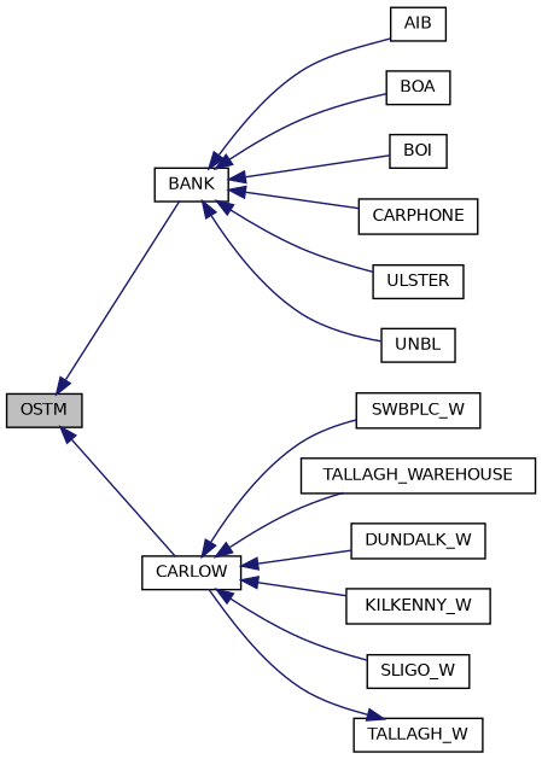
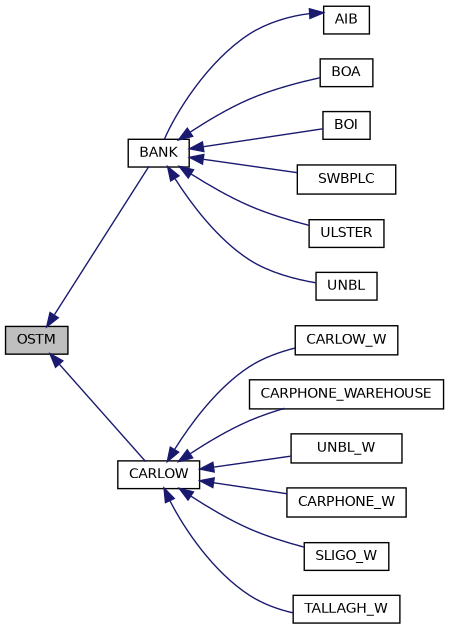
  digraph {
    rankdir=LR
    node [color=black fillcolor=white fontname=Helvetica fontsize=10 shape=record style=filled]
    edge [color=midnightblue dir=back fontname=Helvetica fontsize=10 labelfontname=Helvetica labelfontsize=10 style=solid]
    n1 [fillcolor=grey75 fontcolor=black height=0.2 label=OSTM width=0.4]
    n2 [height=0.2 label=BANK width=0.4]
    n3 [height=0.2 label=CARLOW width=0.4]
    n4 [height=0.2 label=AIB width=0.4]
    n5 [height=0.2 label=BOA width=0.4]
    n6 [height=0.2 label=BOI width=0.4]
-   n7 [height=0.2 label=CARPHONE width=0.4]
+   n7 [height=0.2 label=SWBPLC width=0.4]
    n8 [height=0.2 label=ULSTER width=0.4]
    n9 [height=0.2 label=UNBL width=0.4]
-   n10 [height=0.2 label=SWBPLC_W width=0.4]
-   n11 [height=0.2 label=TALLAGH_WAREHOUSE width=0.4]
-   n12 [height=0.2 label=DUNDALK_W width=0.4]
-   n13 [height=0.2 label=KILKENNY_W width=0.4]
+   n10 [height=0.2 label=CARLOW_W width=0.4]
+   n11 [height=0.2 label=CARPHONE_WAREHOUSE width=0.4]
+   n12 [height=0.2 label=UNBL_W width=0.4]
+   n13 [height=0.2 label=CARPHONE_W width=0.4]
    n14 [height=0.2 label=SLIGO_W width=0.4]
    n15 [height=0.2 label=TALLAGH_W width=0.4]
    n1 -> n2
    n1 -> n3
-   n2 -> n4
+   n4 -> n2
    n2 -> n5
    n2 -> n6
    n2 -> n7
    n2 -> n8
    n2 -> n9
    n3 -> n10
    n3 -> n11
    n3 -> n12
    n3 -> n13
    n3 -> n14
-   n15 -> n3
+   n3 -> n15
  }
